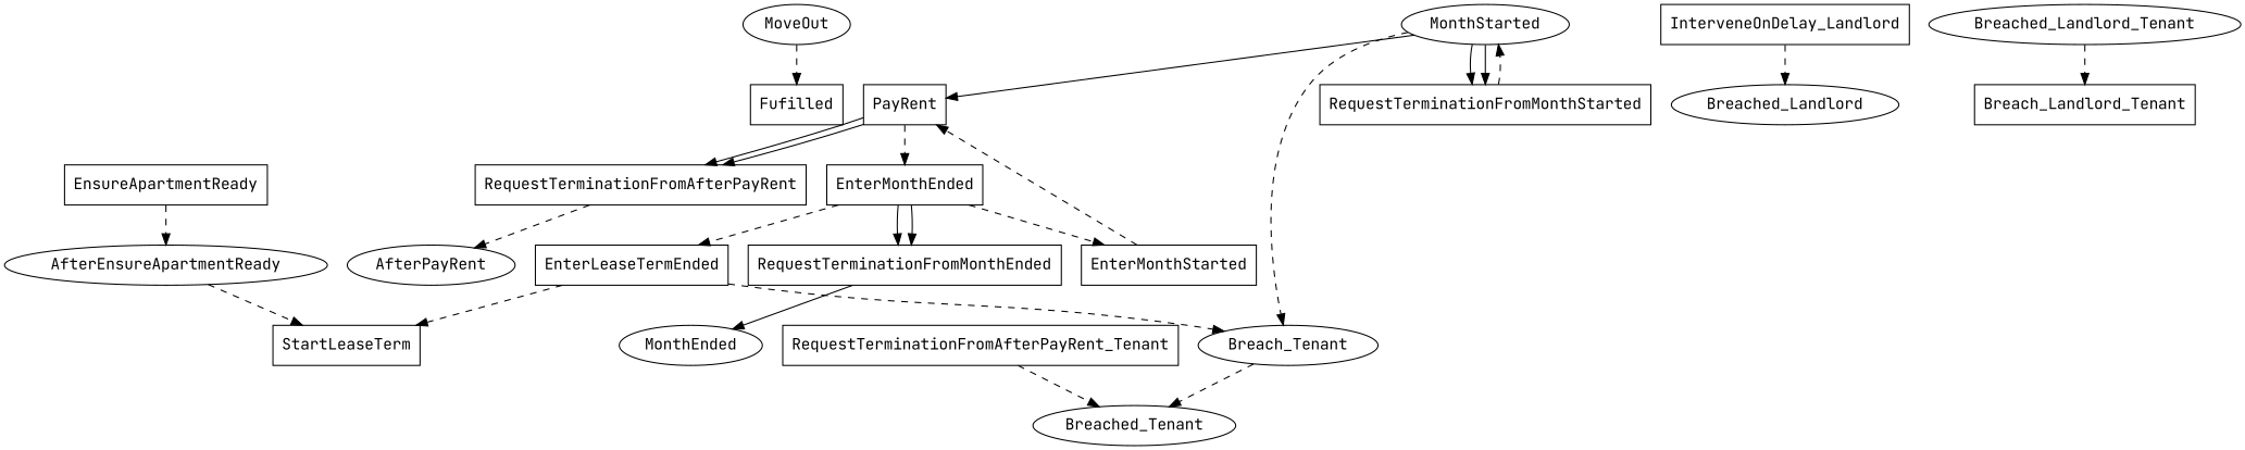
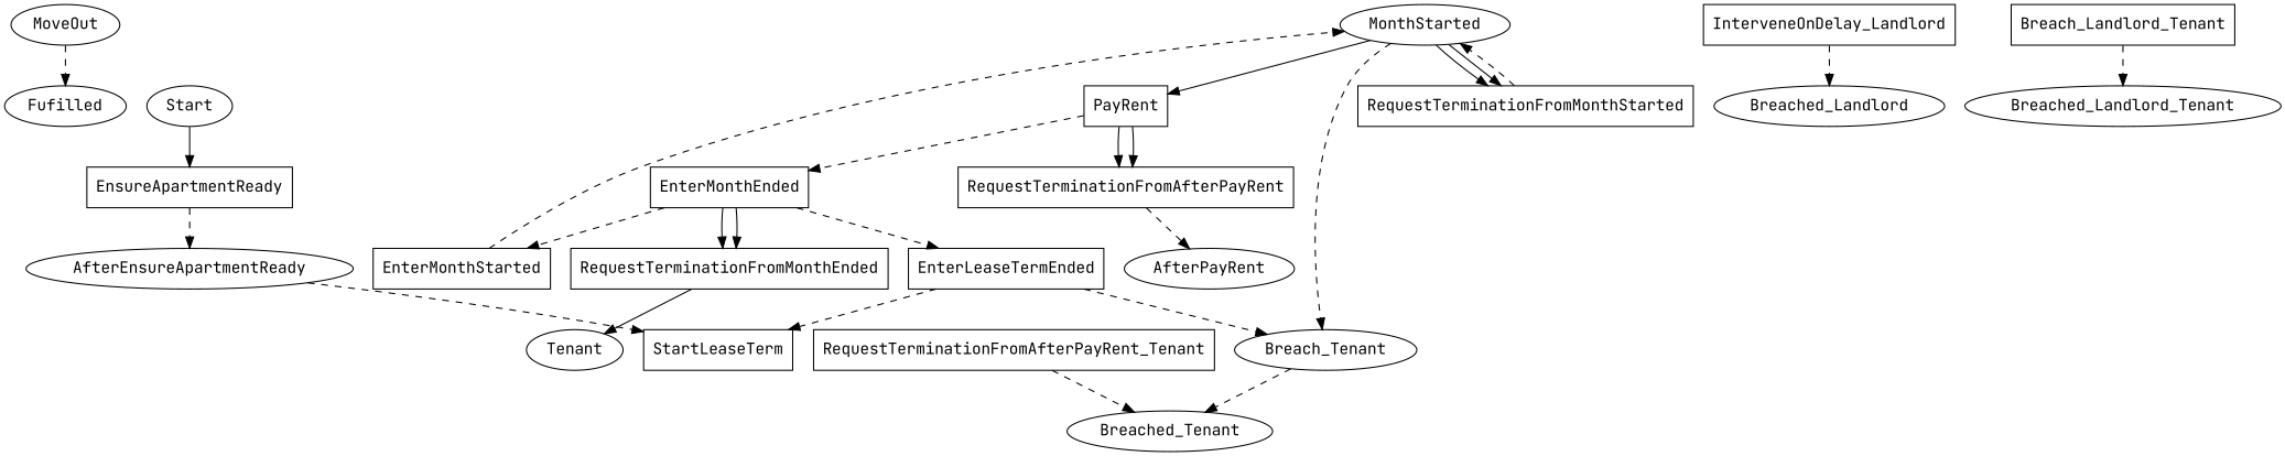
  digraph {
    fontname="JetBrains Mono"
    node [fontname="JetBrains Mono" shape=box]
    edge [fontname="JetBrains Mono" style=dashed]
-   n1 [label=Fufilled]
+   n1 [label=Fufilled shape=""]
+   n2 [label=Start shape=""]
    n3 [label=EnsureApartmentReady]
    n4 [label=AfterEnsureApartmentReady shape=""]
    n5 [label=StartLeaseTerm]
    n6 [label=MonthStarted shape=""]
    n7 [label=RequestTerminationFromMonthStarted]
    n8 [label=PayRent]
    n9 [label=Breach_Tenant shape=ellipse]
    n10 [label=RequestTerminationFromAfterPayRent]
    n11 [label=EnterMonthEnded]
    n12 [label=Breached_Tenant shape=""]
    n13 [label=Breached_Landlord shape=""]
    n14 [label=Breached_Landlord_Tenant shape=""]
    AfterPayRent [shape=""]
    n16 [label=RequestTerminationFromMonthEnded]
-   MonthEnded [shape=""]
+   MonthEnded [label=Tenant shape=""]
    n18 [label=EnterMonthStarted]
    n19 [label=EnterLeaseTermEnded]
    n20 [label=MoveOut shape=ellipse]
    n21 [label=Breach_Landlord_Tenant]
    n22 [label=InterveneOnDelay_Landlord]
    n23 [label=RequestTerminationFromAfterPayRent_Tenant]
+   n2 -> n3 [style=""]
    n3 -> n4
    n4 -> n5
    n6 -> n7 [style=""]
    n6 -> n7 [style=""]
    n6 -> n8 [style=""]
    n6 -> n9
    n7 -> n6
    n8 -> n10 [style=""]
    n8 -> n10 [style=""]
    n8 -> n11
    n9 -> n12
    n10 -> AfterPayRent
    n11 -> n16 [style=""]
    n11 -> n16 [style=""]
    n11 -> n18
    n11 -> n19
    n16 -> MonthEnded [style=solid]
-   n18 -> n8
+   n18 -> n6
    n19 -> n5
    n19 -> n9
    n20 -> n1
-   n14 -> n21
+   n21 -> n14
    n22 -> n13
    n23 -> n12
  }
